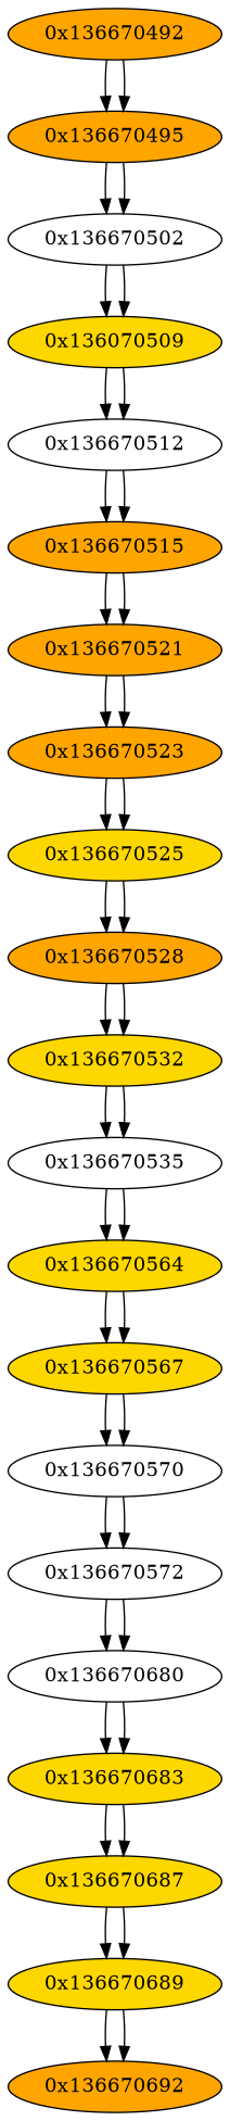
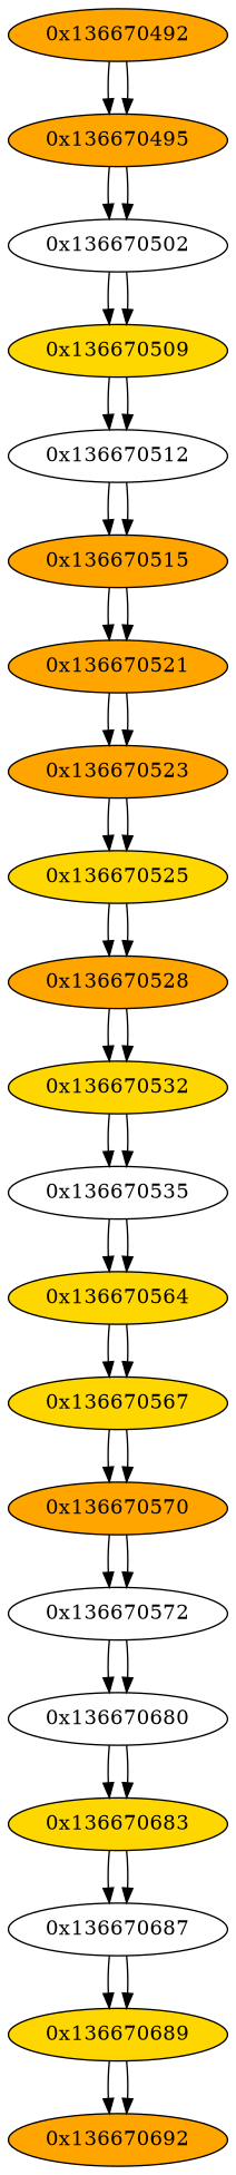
  digraph {
    node [fillcolor=gold style=filled]
    n1 [fillcolor=orange label="0x136670492"]
    n2 [fillcolor=orange label="0x136670495"]
    n3 [fillcolor=white label="0x136670502"]
-   n4 [label="0x136070509"]
+   n4 [label="0x136670509"]
    n5 [fillcolor=white label="0x136670512"]
    n6 [fillcolor=orange label="0x136670515"]
    n7 [fillcolor=orange label="0x136670521"]
    n8 [fillcolor=orange label="0x136670523"]
    n9 [label="0x136670525"]
    n10 [fillcolor=orange label="0x136670528"]
    n11 [label="0x136670532"]
    n12 [fillcolor=white label="0x136670535"]
    n13 [label="0x136670564"]
    n14 [label="0x136670567"]
-   n15 [fillcolor=white label="0x136670570"]
+   n15 [fillcolor=orange label="0x136670570"]
    n16 [fillcolor=white label="0x136670572"]
    n17 [fillcolor=white label="0x136670680"]
    n18 [label="0x136670683"]
-   n19 [label="0x136670687"]
+   n19 [fillcolor=white label="0x136670687"]
    n20 [label="0x136670689"]
    n21 [fillcolor=orange label="0x136670692"]
    n1 -> n2
    n1 -> n2
    n2 -> n3
    n2 -> n3
    n3 -> n4
    n3 -> n4
    n4 -> n5
    n4 -> n5
    n5 -> n6
    n5 -> n6
    n6 -> n7
    n6 -> n7
    n7 -> n8
    n7 -> n8
    n8 -> n9
    n8 -> n9
    n9 -> n10
    n9 -> n10
    n10 -> n11
    n10 -> n11
    n11 -> n12
    n11 -> n12
    n12 -> n13
    n12 -> n13
    n13 -> n14
    n13 -> n14
    n14 -> n15
    n14 -> n15
    n15 -> n16
    n15 -> n16
    n16 -> n17
    n16 -> n17
    n17 -> n18
    n17 -> n18
    n18 -> n19
    n18 -> n19
    n19 -> n20
    n19 -> n20
    n20 -> n21
    n20 -> n21
  }
